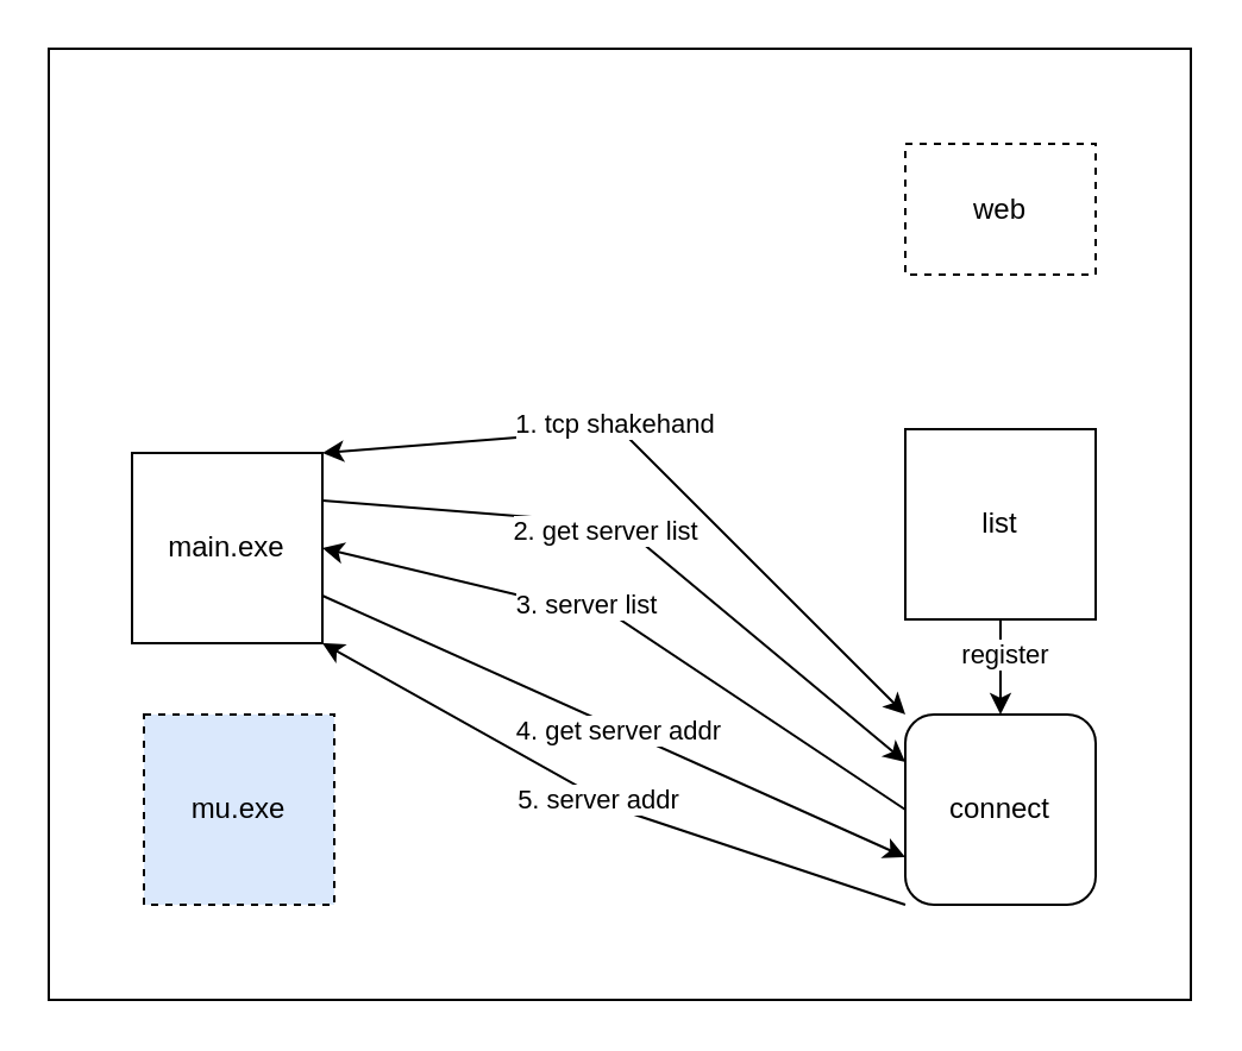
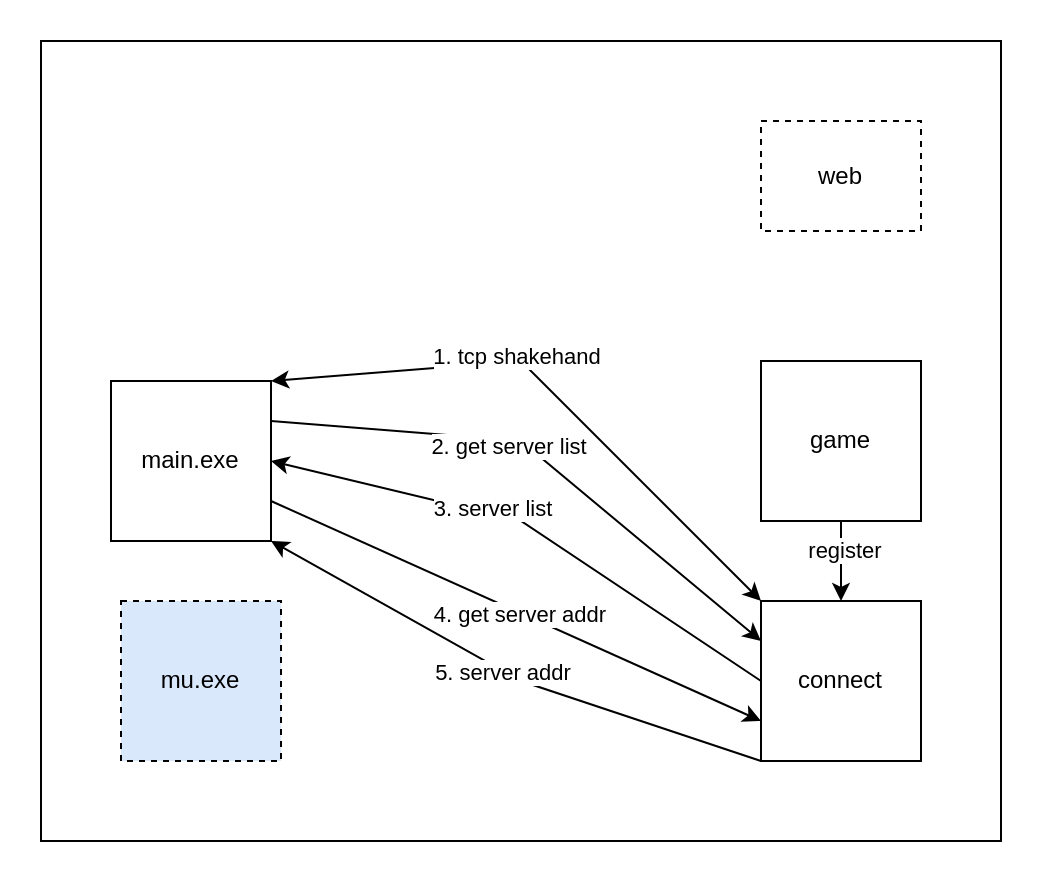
  <mxCell id="0" />
  <mxCell id="1" parent="0" />
  <mxCell id="2" value="" style="rounded=0;whiteSpace=wrap;html=1;" parent="1" vertex="1"><mxGeometry x="20" y="20" width="480" height="400" as="geometry" /></mxCell>
  <mxCell id="3" value="main.exe" style="rounded=0;whiteSpace=wrap;html=1;" parent="1" vertex="1"><mxGeometry x="55" y="190" width="80" height="80" as="geometry" /></mxCell>
- <mxCell id="4" value="list" style="rounded=0;whiteSpace=wrap;html=1;" parent="1" vertex="1"><mxGeometry x="380" y="180" width="80" height="80" as="geometry" /></mxCell>
+ <mxCell id="4" value="game" style="rounded=0;whiteSpace=wrap;html=1;" parent="1" vertex="1"><mxGeometry x="380" y="180" width="80" height="80" as="geometry" /></mxCell>
  <mxCell id="5" value="mu.exe" style="rounded=0;whiteSpace=wrap;html=1;dashed=1;fillColor=#dae8fc;" parent="1" vertex="1"><mxGeometry x="60" y="300" width="80" height="80" as="geometry" /></mxCell>
  <mxCell id="6" value="web" style="rounded=0;whiteSpace=wrap;html=1;dashed=1;" parent="1" vertex="1"><mxGeometry x="380" y="60" width="80" height="55" as="geometry" /></mxCell>
  <mxCell id="7" value="" style="endArrow=classic;html=1;rounded=0;exitX=1;exitY=0.25;exitDx=0;exitDy=0;entryX=0;entryY=0.25;entryDx=0;entryDy=0;" parent="1" source="3" target="15" edge="1"><mxGeometry width="50" height="50" relative="1" as="geometry"><mxPoint x="150" y="190" as="sourcePoint" /><mxPoint x="390" y="150" as="targetPoint" /><Array as="points"><mxPoint x="260" y="220" /></Array></mxGeometry></mxCell>
  <mxCell id="8" value="2. get server list" style="edgeLabel;html=1;align=center;verticalAlign=middle;resizable=0;points=[];" parent="7" vertex="1" connectable="0"><mxGeometry x="-0.325" relative="1" as="geometry"><mxPoint x="24" y="5" as="offset" /></mxGeometry></mxCell>
  <mxCell id="9" value="" style="endArrow=classic;html=1;rounded=0;entryX=1;entryY=0.5;entryDx=0;entryDy=0;exitX=0;exitY=0.5;exitDx=0;exitDy=0;" parent="1" source="15" target="3" edge="1"><mxGeometry width="50" height="50" relative="1" as="geometry"><mxPoint x="340" y="200" as="sourcePoint" /><mxPoint x="250" y="260" as="targetPoint" /><Array as="points"><mxPoint x="260" y="260" /></Array></mxGeometry></mxCell>
  <mxCell id="10" value="3. server list" style="edgeLabel;html=1;align=center;verticalAlign=middle;resizable=0;points=[];" parent="9" vertex="1" connectable="0"><mxGeometry x="0.394" y="3" relative="1" as="geometry"><mxPoint x="31" y="1" as="offset" /></mxGeometry></mxCell>
  <mxCell id="11" value="" style="endArrow=classic;html=1;rounded=0;exitX=1;exitY=0.75;exitDx=0;exitDy=0;entryX=0;entryY=0.75;entryDx=0;entryDy=0;" parent="1" source="3" target="15" edge="1"><mxGeometry width="50" height="50" relative="1" as="geometry"><mxPoint x="240" y="180" as="sourcePoint" /><mxPoint x="290" y="130" as="targetPoint" /><Array as="points" /></mxGeometry></mxCell>
  <mxCell id="12" value="4. get server addr&amp;nbsp;" style="edgeLabel;html=1;align=center;verticalAlign=middle;resizable=0;points=[];" parent="11" vertex="1" connectable="0"><mxGeometry x="-0.389" y="-1" relative="1" as="geometry"><mxPoint x="51" y="22" as="offset" /></mxGeometry></mxCell>
  <mxCell id="13" value="" style="endArrow=classic;html=1;rounded=0;entryX=1;entryY=1;entryDx=0;entryDy=0;exitX=0;exitY=1;exitDx=0;exitDy=0;" parent="1" source="15" target="3" edge="1"><mxGeometry width="50" height="50" relative="1" as="geometry"><mxPoint x="240" y="180" as="sourcePoint" /><mxPoint x="290" y="130" as="targetPoint" /><Array as="points"><mxPoint x="260" y="340" /></Array></mxGeometry></mxCell>
  <mxCell id="14" value="5. server addr" style="edgeLabel;html=1;align=center;verticalAlign=middle;resizable=0;points=[];" parent="13" vertex="1" connectable="0"><mxGeometry x="0.53" y="-2" relative="1" as="geometry"><mxPoint x="59" y="36" as="offset" /></mxGeometry></mxCell>
- <mxCell id="15" value="connect" style="whiteSpace=wrap;html=1;rounded=1;" parent="1" vertex="1"><mxGeometry x="380" y="300" width="80" height="80" as="geometry" /></mxCell>
+ <mxCell id="15" value="connect" style="rounded=0;whiteSpace=wrap;html=1;" parent="1" vertex="1"><mxGeometry x="380" y="300" width="80" height="80" as="geometry" /></mxCell>
  <mxCell id="16" value="" style="endArrow=classic;startArrow=classic;html=1;rounded=0;exitX=1;exitY=0;exitDx=0;exitDy=0;entryX=0;entryY=0;entryDx=0;entryDy=0;" parent="1" source="3" target="15" edge="1"><mxGeometry width="50" height="50" relative="1" as="geometry"><mxPoint x="150" y="150" as="sourcePoint" /><mxPoint x="390" y="150" as="targetPoint" /><Array as="points"><mxPoint x="260" y="180" /></Array></mxGeometry></mxCell>
  <mxCell id="17" value="1. tcp shakehand" style="edgeLabel;html=1;align=center;verticalAlign=middle;resizable=0;points=[];" parent="16" vertex="1" connectable="0"><mxGeometry x="-0.092" y="-1" relative="1" as="geometry"><mxPoint x="-8" y="-9" as="offset" /></mxGeometry></mxCell>
  <mxCell id="18" value="" style="endArrow=classic;html=1;rounded=0;entryX=0.5;entryY=0;entryDx=0;entryDy=0;exitX=0.5;exitY=1;exitDx=0;exitDy=0;" parent="1" source="4" target="15" edge="1"><mxGeometry width="50" height="50" relative="1" as="geometry"><mxPoint x="250" y="240" as="sourcePoint" /><mxPoint x="300" y="190" as="targetPoint" /></mxGeometry></mxCell>
  <mxCell id="19" value="register" style="edgeLabel;html=1;align=center;verticalAlign=middle;resizable=0;points=[];" parent="18" vertex="1" connectable="0"><mxGeometry x="-0.3" y="1" relative="1" as="geometry"><mxPoint as="offset" /></mxGeometry></mxCell>
